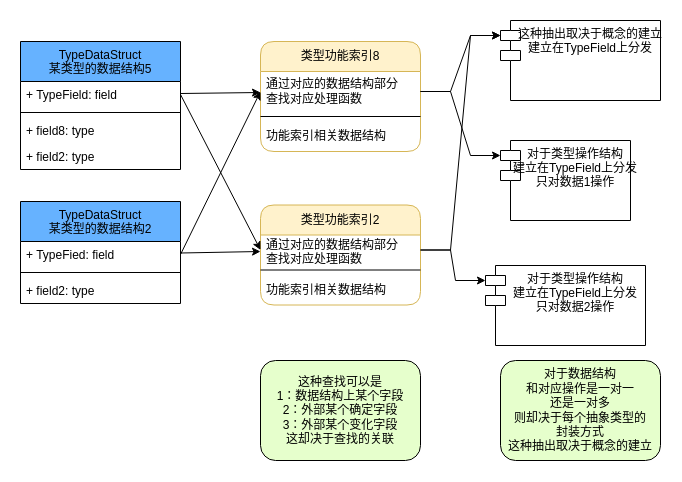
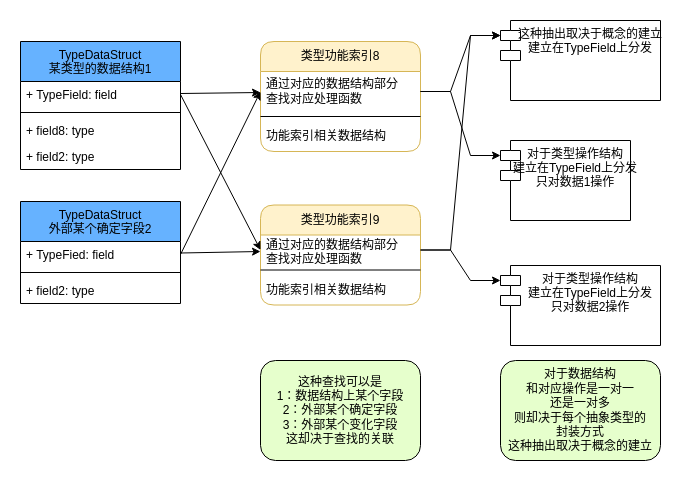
  <mxCell id="0" />
  <mxCell id="1" parent="0" />
- <mxCell id="2" value="TypeDataStruct&#10;某类型的数据结构5" style="swimlane;fontStyle=0;childLayout=stackLayout;horizontal=1;startSize=40;fillColor=#66B2FF;horizontalStack=0;resizeParent=1;resizeParentMax=0;resizeLast=0;collapsible=1;marginBottom=0;" parent="1" vertex="1"><mxGeometry x="20" y="41" width="160" height="128" as="geometry" /></mxCell>
+ <mxCell id="2" value="TypeDataStruct&#10;某类型的数据结构1" style="swimlane;fontStyle=0;childLayout=stackLayout;horizontal=1;startSize=40;fillColor=#66B2FF;horizontalStack=0;resizeParent=1;resizeParentMax=0;resizeLast=0;collapsible=1;marginBottom=0;" parent="1" vertex="1"><mxGeometry x="20" y="41" width="160" height="128" as="geometry" /></mxCell>
  <mxCell id="3" value="+ TypeField: field" style="text;strokeColor=none;fillColor=none;align=left;verticalAlign=top;spacingLeft=4;spacingRight=4;overflow=hidden;rotatable=0;points=[[0,0.5],[1,0.5]];portConstraint=eastwest;" parent="2" vertex="1"><mxGeometry y="40" width="160" height="26" as="geometry" /></mxCell>
  <mxCell id="4" value="" style="line;strokeWidth=1;html=1;perimeter=backbonePerimeter;points=[];outlineConnect=0;" vertex="1" parent="2"><mxGeometry y="66" width="160" height="10" as="geometry" /></mxCell>
  <mxCell id="5" value="+ field8: type" style="text;strokeColor=none;fillColor=none;align=left;verticalAlign=top;spacingLeft=4;spacingRight=4;overflow=hidden;rotatable=0;points=[[0,0.5],[1,0.5]];portConstraint=eastwest;" parent="2" vertex="1"><mxGeometry y="76" width="160" height="26" as="geometry" /></mxCell>
  <mxCell id="6" value="+ field2: type" style="text;strokeColor=none;fillColor=none;align=left;verticalAlign=top;spacingLeft=4;spacingRight=4;overflow=hidden;rotatable=0;points=[[0,0.5],[1,0.5]];portConstraint=eastwest;" parent="2" vertex="1"><mxGeometry y="102" width="160" height="26" as="geometry" /></mxCell>
  <mxCell id="7" value="这种抽出取决于概念的建立&#10;建立在TypeField上分发" style="shape=module;align=left;spacingLeft=20;align=center;verticalAlign=top;" parent="1" vertex="1"><mxGeometry x="500" y="20" width="160" height="80" as="geometry" /></mxCell>
- <mxCell id="8" value="TypeDataStruct&#10;某类型的数据结构2" style="swimlane;fontStyle=0;childLayout=stackLayout;horizontal=1;startSize=40;fillColor=#66B2FF;horizontalStack=0;resizeParent=1;resizeParentMax=0;resizeLast=0;collapsible=1;marginBottom=0;" parent="1" vertex="1"><mxGeometry x="20" y="201" width="160" height="102" as="geometry" /></mxCell>
+ <mxCell id="8" value="TypeDataStruct&#10;外部某个确定字段2" style="swimlane;fontStyle=0;childLayout=stackLayout;horizontal=1;startSize=40;fillColor=#66B2FF;horizontalStack=0;resizeParent=1;resizeParentMax=0;resizeLast=0;collapsible=1;marginBottom=0;" parent="1" vertex="1"><mxGeometry x="20" y="201" width="160" height="102" as="geometry" /></mxCell>
  <mxCell id="9" value="+ TypeFied: field" style="text;strokeColor=none;fillColor=none;align=left;verticalAlign=top;spacingLeft=4;spacingRight=4;overflow=hidden;rotatable=0;points=[[0,0.5],[1,0.5]];portConstraint=eastwest;" parent="8" vertex="1"><mxGeometry y="40" width="160" height="26" as="geometry" /></mxCell>
  <mxCell id="10" value="" style="line;strokeWidth=1;html=1;perimeter=backbonePerimeter;points=[];outlineConnect=0;" vertex="1" parent="8"><mxGeometry y="66" width="160" height="10" as="geometry" /></mxCell>
  <mxCell id="11" value="+ field2: type" style="text;strokeColor=none;fillColor=none;align=left;verticalAlign=top;spacingLeft=4;spacingRight=4;overflow=hidden;rotatable=0;points=[[0,0.5],[1,0.5]];portConstraint=eastwest;" parent="8" vertex="1"><mxGeometry y="76" width="160" height="26" as="geometry" /></mxCell>
  <mxCell id="12" value="对于类型操作结构&#10;建立在TypeField上分发&#10;只对数据1操作" style="shape=module;align=left;spacingLeft=20;align=center;verticalAlign=top;" parent="1" vertex="1"><mxGeometry x="500" y="140" width="130" height="80" as="geometry" /></mxCell>
- <mxCell id="13" value="对于类型操作结构&#10;建立在TypeField上分发&#10;只对数据2操作" style="shape=module;align=left;spacingLeft=20;align=center;verticalAlign=top;" parent="1" vertex="1"><mxGeometry x="485" y="265" width="160" height="80" as="geometry" /></mxCell>
+ <mxCell id="13" value="对于类型操作结构&#10;建立在TypeField上分发&#10;只对数据2操作" style="shape=module;align=left;spacingLeft=20;align=center;verticalAlign=top;" parent="1" vertex="1"><mxGeometry x="500" y="265" width="160" height="80" as="geometry" /></mxCell>
  <mxCell id="14" value="这种查找可以是&lt;br&gt;1：数据结构上某个字段&lt;br&gt;2：外部某个确定字段&lt;br&gt;3：外部某个变化字段&lt;br&gt;这却决于查找的关联" style="rounded=1;whiteSpace=wrap;html=1;fillColor=#E6FFCC;" parent="1" vertex="1"><mxGeometry x="260" y="360" width="160" height="100" as="geometry" /></mxCell>
  <mxCell id="15" value="对于数据结构&lt;br&gt;和对应操作是一对一&lt;br&gt;还是一对多&lt;br&gt;则却决于每个抽象类型的&lt;br&gt;封装方式&lt;br&gt;这种抽出取决于概念的建立" style="rounded=1;whiteSpace=wrap;html=1;fillColor=#E6FFCC;" parent="1" vertex="1"><mxGeometry x="500" y="360" width="160" height="100" as="geometry" /></mxCell>
  <mxCell id="16" value="类型功能索引8" style="swimlane;fontStyle=0;childLayout=stackLayout;horizontal=1;startSize=30;horizontalStack=0;resizeParent=1;resizeParentMax=0;resizeLast=0;collapsible=1;marginBottom=0;whiteSpace=wrap;html=1;rounded=1;fillColor=#fff2cc;strokeColor=#d6b656;" vertex="1" parent="1"><mxGeometry x="260" y="41" width="160" height="110" as="geometry" /></mxCell>
  <mxCell id="17" value="通过对应的数据结构部分&lt;br style=&quot;border-color: var(--border-color);&quot;&gt;&lt;span style=&quot;&quot;&gt;查找对应处理函数&lt;/span&gt;" style="text;strokeColor=none;fillColor=none;align=left;verticalAlign=middle;spacingLeft=4;spacingRight=4;overflow=hidden;points=[[0,0.5],[1,0.5]];portConstraint=eastwest;rotatable=0;whiteSpace=wrap;html=1;" vertex="1" parent="16"><mxGeometry y="30" width="160" height="40" as="geometry" /></mxCell>
  <mxCell id="18" value="" style="line;strokeWidth=1;html=1;perimeter=backbonePerimeter;points=[];outlineConnect=0;" vertex="1" parent="16"><mxGeometry y="70" width="160" height="10" as="geometry" /></mxCell>
  <mxCell id="19" value="功能索引相关数据结构" style="text;strokeColor=none;fillColor=none;align=left;verticalAlign=middle;spacingLeft=4;spacingRight=4;overflow=hidden;points=[[0,0.5],[1,0.5]];portConstraint=eastwest;rotatable=0;whiteSpace=wrap;html=1;" vertex="1" parent="16"><mxGeometry y="80" width="160" height="30" as="geometry" /></mxCell>
- <mxCell id="20" value="类型功能索引2" style="swimlane;fontStyle=0;childLayout=stackLayout;horizontal=1;startSize=30;horizontalStack=0;resizeParent=1;resizeParentMax=0;resizeLast=0;collapsible=1;marginBottom=0;whiteSpace=wrap;html=1;rounded=1;fillColor=#fff2cc;strokeColor=#d6b656;" vertex="1" parent="1"><mxGeometry x="260" y="204.5" width="160" height="100" as="geometry" /></mxCell>
+ <mxCell id="20" value="类型功能索引9" style="swimlane;fontStyle=0;childLayout=stackLayout;horizontal=1;startSize=30;horizontalStack=0;resizeParent=1;resizeParentMax=0;resizeLast=0;collapsible=1;marginBottom=0;whiteSpace=wrap;html=1;rounded=1;fillColor=#fff2cc;strokeColor=#d6b656;" vertex="1" parent="1"><mxGeometry x="260" y="204.5" width="160" height="100" as="geometry" /></mxCell>
  <mxCell id="21" value="通过对应的数据结构部分&lt;br style=&quot;border-color: var(--border-color);&quot;&gt;&lt;span style=&quot;&quot;&gt;查找对应处理函数&lt;/span&gt;" style="text;strokeColor=none;fillColor=none;align=left;verticalAlign=middle;spacingLeft=4;spacingRight=4;overflow=hidden;points=[[0,0.5],[1,0.5]];portConstraint=eastwest;rotatable=0;whiteSpace=wrap;html=1;" vertex="1" parent="20"><mxGeometry y="30" width="160" height="30" as="geometry" /></mxCell>
  <mxCell id="22" value="" style="line;strokeWidth=1;html=1;perimeter=backbonePerimeter;points=[];outlineConnect=0;" vertex="1" parent="20"><mxGeometry y="60" width="160" height="10" as="geometry" /></mxCell>
  <mxCell id="23" value="功能索引相关数据结构" style="text;strokeColor=none;fillColor=none;align=left;verticalAlign=middle;spacingLeft=4;spacingRight=4;overflow=hidden;points=[[0,0.5],[1,0.5]];portConstraint=eastwest;rotatable=0;whiteSpace=wrap;html=1;" vertex="1" parent="20"><mxGeometry y="70" width="160" height="30" as="geometry" /></mxCell>
  <mxCell id="24" style="edgeStyle=entityRelationEdgeStyle;rounded=0;orthogonalLoop=1;jettySize=auto;html=1;entryX=0;entryY=0;entryDx=0;entryDy=15;entryPerimeter=0;" edge="1" parent="1" source="17" target="7"><mxGeometry relative="1" as="geometry" /></mxCell>
  <mxCell id="25" style="edgeStyle=entityRelationEdgeStyle;rounded=0;orthogonalLoop=1;jettySize=auto;html=1;entryX=0;entryY=0;entryDx=0;entryDy=15;entryPerimeter=0;" edge="1" parent="1" source="17" target="12"><mxGeometry relative="1" as="geometry" /></mxCell>
  <mxCell id="26" style="edgeStyle=entityRelationEdgeStyle;rounded=0;orthogonalLoop=1;jettySize=auto;html=1;entryX=0;entryY=0;entryDx=0;entryDy=15;entryPerimeter=0;" edge="1" parent="1" source="21" target="7"><mxGeometry relative="1" as="geometry" /></mxCell>
  <mxCell id="27" style="edgeStyle=entityRelationEdgeStyle;rounded=0;orthogonalLoop=1;jettySize=auto;html=1;entryX=0;entryY=0;entryDx=0;entryDy=15;entryPerimeter=0;" edge="1" parent="1" source="21" target="13"><mxGeometry relative="1" as="geometry" /></mxCell>
  <mxCell id="28" style="rounded=0;orthogonalLoop=1;jettySize=auto;html=1;" edge="1" parent="1" source="3" target="17"><mxGeometry relative="1" as="geometry" /></mxCell>
  <mxCell id="29" style="rounded=0;orthogonalLoop=1;jettySize=auto;html=1;strokeColor=default;exitX=1;exitY=0.5;exitDx=0;exitDy=0;entryX=0;entryY=0.5;entryDx=0;entryDy=0;" edge="1" parent="1" source="9" target="17"><mxGeometry relative="1" as="geometry" /></mxCell>
  <mxCell id="30" style="rounded=0;orthogonalLoop=1;jettySize=auto;html=1;exitX=1;exitY=0.5;exitDx=0;exitDy=0;entryX=0;entryY=0.5;entryDx=0;entryDy=0;" edge="1" parent="1" source="3" target="21"><mxGeometry relative="1" as="geometry" /></mxCell>
  <mxCell id="31" style="rounded=0;orthogonalLoop=1;jettySize=auto;html=1;" edge="1" parent="1" source="9" target="21"><mxGeometry relative="1" as="geometry" /></mxCell>
